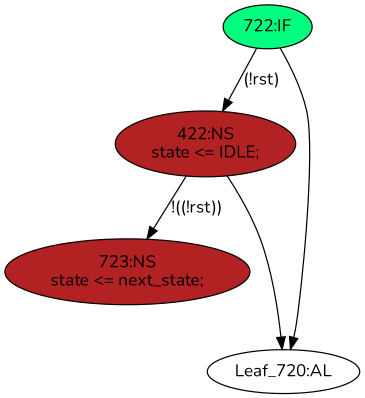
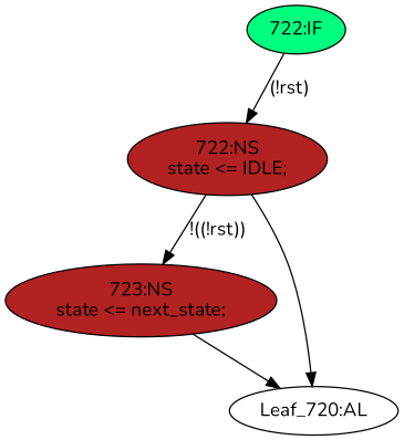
  strict digraph {
    fontname=Nunito
    node [fillcolor=firebrick fontname=Nunito style=filled typ=NonblockingSubstitution]
    edge [cond="['rst']" fontname=Nunito lineno=722]
    n1 [ast="<pyverilog.vparser.ast.IfStatement object at 0x7fa020e2fb10>" fillcolor=springgreen label="722:IF" statements="[]" typ=IfStatement]
-   n2 [ast="<pyverilog.vparser.ast.NonblockingSubstitution object at 0x7fa020e2fc90>" label="422:NS\nstate <= IDLE;" statements="[<pyverilog.vparser.ast.NonblockingSubstitution object at 0x7fa020e2fc90>]"]
+   n2 [ast="<pyverilog.vparser.ast.NonblockingSubstitution object at 0x7fa020e2fc90>" label="722:NS\nstate <= IDLE;" statements="[<pyverilog.vparser.ast.NonblockingSubstitution object at 0x7fa020e2fc90>]"]
    n3 [ast="<pyverilog.vparser.ast.NonblockingSubstitution object at 0x7fa020e2fb50>" label="723:NS\nstate <= next_state;" statements="[<pyverilog.vparser.ast.NonblockingSubstitution object at 0x7fa020e2fb50>]"]
    n4 [def_var="['state']" label="Leaf_720:AL" fillcolor="" style="" typ=""]
    n1 -> n2 [label="(!rst)"]
    n2 -> n3 [label="!((!rst))"]
    n2 -> n4 [cond="[]" lineno=None]
-   n1 -> n4 [cond="[]" lineno=None]
+   n3 -> n4 [cond="[]" lineno=None]
  }
